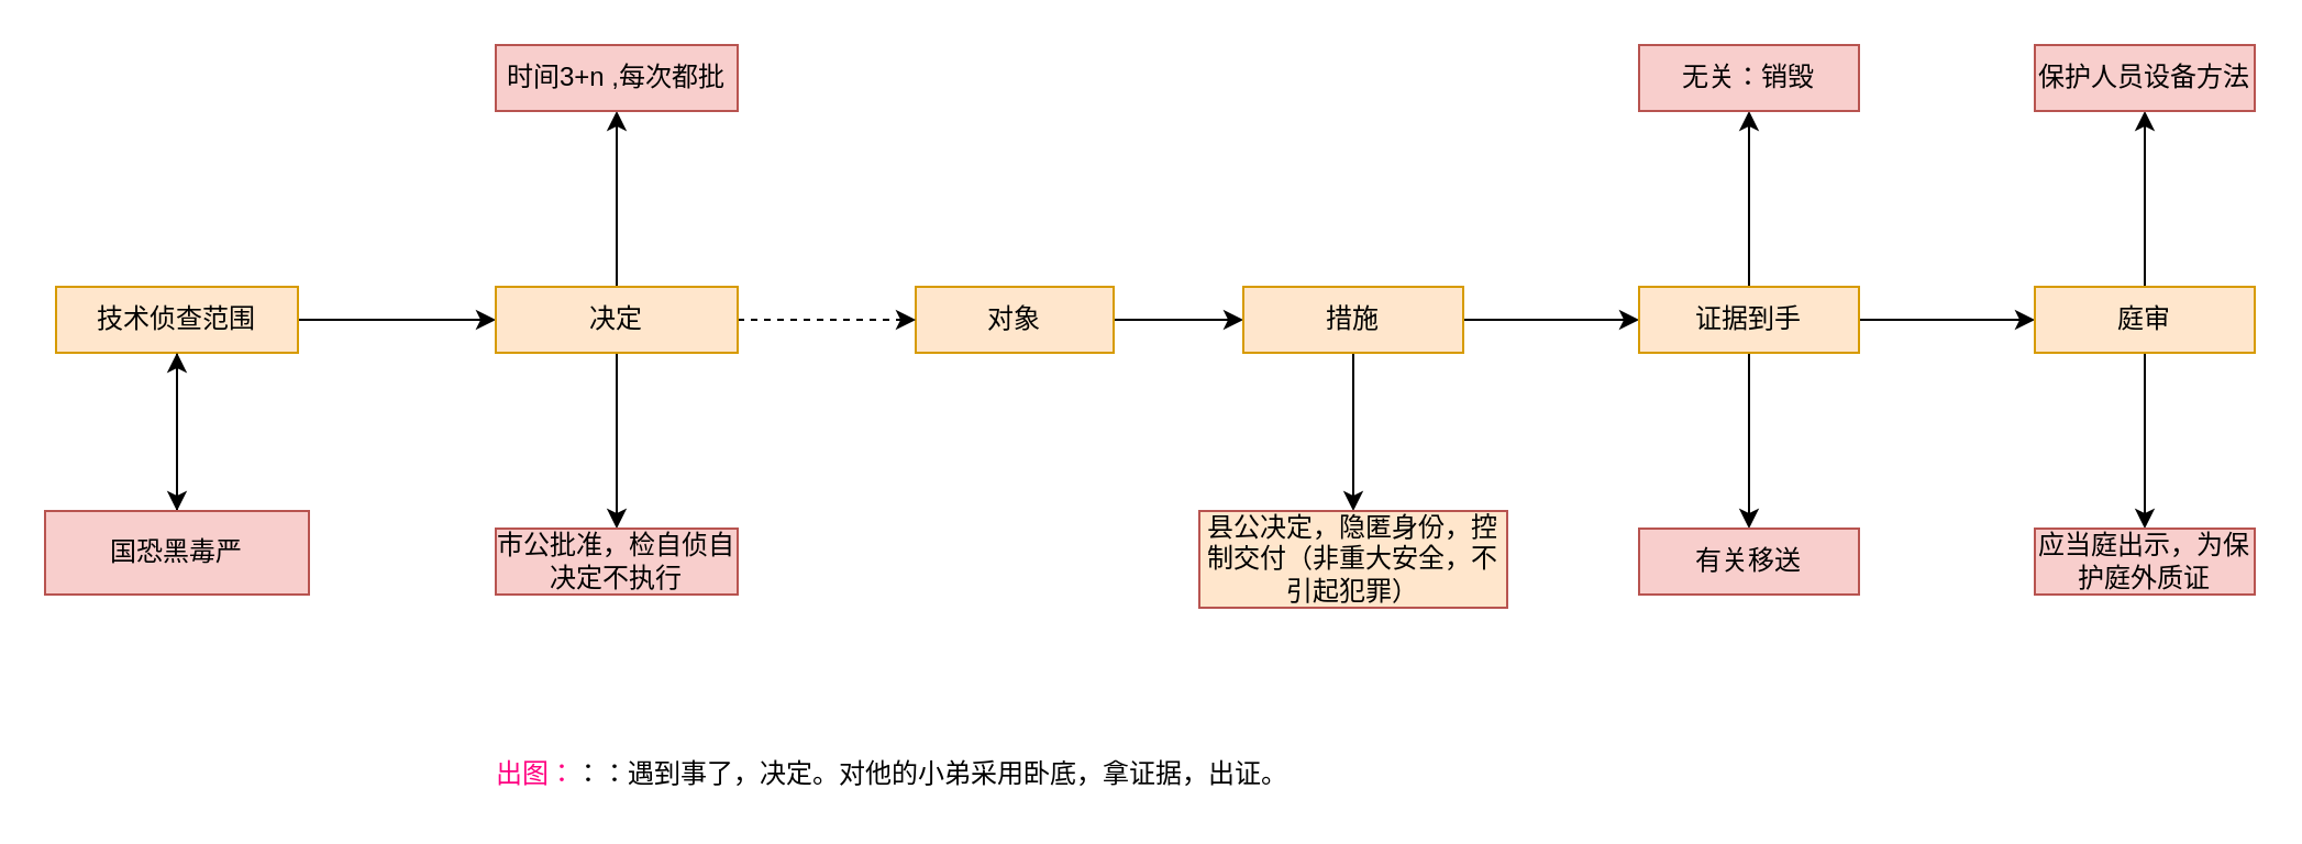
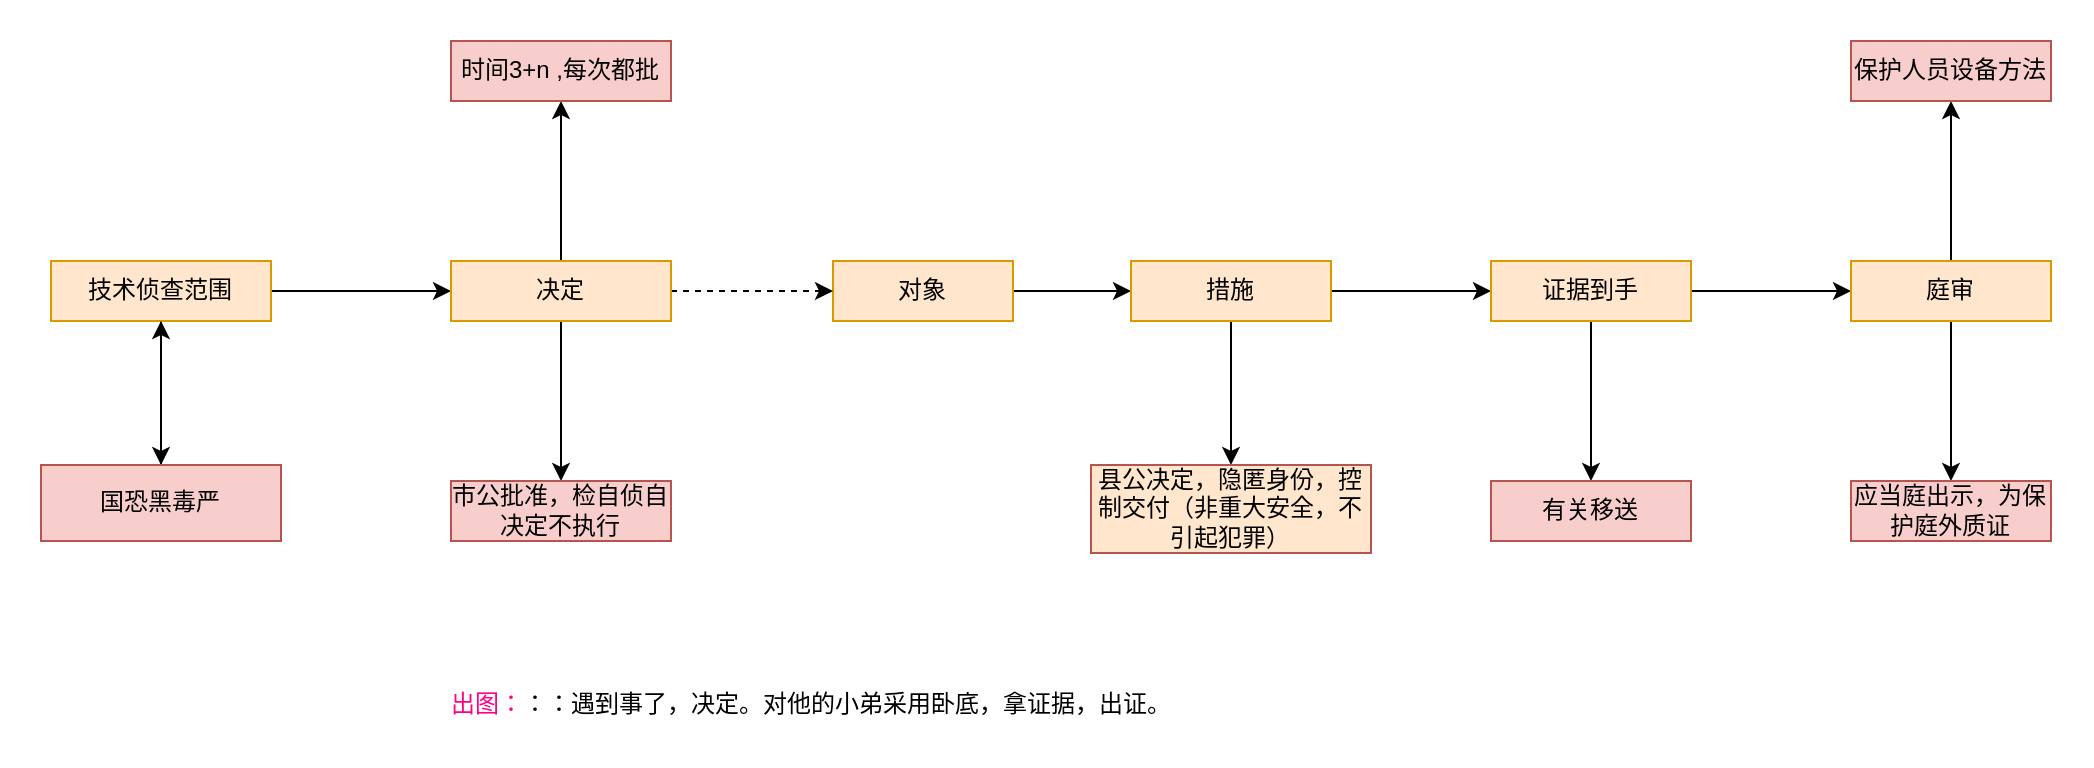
  <mxCell id="0" />
  <mxCell id="1" parent="0" />
  <mxCell id="2" value="" style="edgeStyle=orthogonalEdgeStyle;rounded=0;orthogonalLoop=1;jettySize=auto;html=1;" edge="1" parent="1" source="4" target="13"><mxGeometry relative="1" as="geometry" /></mxCell>
  <mxCell id="3" value="" style="edgeStyle=orthogonalEdgeStyle;rounded=0;orthogonalLoop=1;jettySize=auto;html=1;" edge="1" parent="1" source="4" target="15"><mxGeometry relative="1" as="geometry" /></mxCell>
  <mxCell id="4" value="技术侦查范围" style="rounded=0;whiteSpace=wrap;html=1;fillColor=#ffe6cc;strokeColor=#d79b00;" vertex="1" parent="1"><mxGeometry x="25" y="130" width="110" height="30" as="geometry" /></mxCell>
  <mxCell id="5" value="" style="edgeStyle=orthogonalEdgeStyle;rounded=0;orthogonalLoop=1;jettySize=auto;html=1;" edge="1" parent="1" source="6" target="9"><mxGeometry relative="1" as="geometry" /></mxCell>
  <mxCell id="6" value="对象" style="rounded=0;whiteSpace=wrap;html=1;fillColor=#ffe6cc;strokeColor=#d79b00;" vertex="1" parent="1"><mxGeometry x="416" y="130" width="90" height="30" as="geometry" /></mxCell>
  <mxCell id="7" value="" style="edgeStyle=orthogonalEdgeStyle;rounded=0;orthogonalLoop=1;jettySize=auto;html=1;" edge="1" parent="1" source="9" target="18"><mxGeometry relative="1" as="geometry" /></mxCell>
  <mxCell id="8" value="" style="edgeStyle=orthogonalEdgeStyle;rounded=0;orthogonalLoop=1;jettySize=auto;html=1;" edge="1" parent="1" source="9" target="22"><mxGeometry relative="1" as="geometry" /></mxCell>
  <mxCell id="9" value="措施" style="rounded=0;whiteSpace=wrap;html=1;fillColor=#ffe6cc;strokeColor=#d79b00;" vertex="1" parent="1"><mxGeometry x="565" y="130" width="100" height="30" as="geometry" /></mxCell>
  <mxCell id="10" style="edgeStyle=orthogonalEdgeStyle;rounded=0;orthogonalLoop=1;jettySize=auto;html=1;entryX=0;entryY=0.5;entryDx=0;entryDy=0;exitX=1;exitY=0.5;exitDx=0;exitDy=0;dashed=1;" edge="1" parent="1" source="13" target="6"><mxGeometry relative="1" as="geometry"><mxPoint x="335" y="160" as="sourcePoint" /><mxPoint x="428" y="164" as="targetPoint" /></mxGeometry></mxCell>
  <mxCell id="11" value="" style="edgeStyle=orthogonalEdgeStyle;rounded=0;orthogonalLoop=1;jettySize=auto;html=1;" edge="1" parent="1" source="13" target="16"><mxGeometry relative="1" as="geometry" /></mxCell>
  <mxCell id="12" value="" style="edgeStyle=orthogonalEdgeStyle;rounded=0;orthogonalLoop=1;jettySize=auto;html=1;" edge="1" parent="1" source="13" target="17"><mxGeometry relative="1" as="geometry" /></mxCell>
  <mxCell id="13" value="决定" style="rounded=0;whiteSpace=wrap;html=1;fillColor=#ffe6cc;strokeColor=#d79b00;" vertex="1" parent="1"><mxGeometry x="225" y="130" width="110" height="30" as="geometry" /></mxCell>
  <mxCell id="14" value="" style="edgeStyle=orthogonalEdgeStyle;rounded=0;orthogonalLoop=1;jettySize=auto;html=1;" edge="1" parent="1" source="15" target="4"><mxGeometry relative="1" as="geometry" /></mxCell>
  <mxCell id="15" value="国恐黑毒严" style="rounded=0;whiteSpace=wrap;html=1;fillColor=#f8cecc;strokeColor=#b85450;" vertex="1" parent="1"><mxGeometry x="20" y="232" width="120" height="38" as="geometry" /></mxCell>
  <mxCell id="16" value="市公批准，检自侦自决定不执行" style="rounded=0;whiteSpace=wrap;html=1;fillColor=#f8cecc;strokeColor=#b85450;" vertex="1" parent="1"><mxGeometry x="225" y="240" width="110" height="30" as="geometry" /></mxCell>
  <mxCell id="17" value="时间3+n ,每次都批" style="rounded=0;whiteSpace=wrap;html=1;fillColor=#f8cecc;strokeColor=#b85450;" vertex="1" parent="1"><mxGeometry x="225" y="20" width="110" height="30" as="geometry" /></mxCell>
  <mxCell id="18" value="县公决定，隐匿身份，控制交付（非重大安全，不引起犯罪）" style="rounded=0;whiteSpace=wrap;html=1;fillColor=#ffe6cc;strokeColor=#b85450;" vertex="1" parent="1"><mxGeometry x="545" y="232" width="140" height="44" as="geometry" /></mxCell>
  <mxCell id="19" value="" style="edgeStyle=orthogonalEdgeStyle;rounded=0;orthogonalLoop=1;jettySize=auto;html=1;" edge="1" parent="1" source="22" target="23"><mxGeometry relative="1" as="geometry" /></mxCell>
- <mxCell id="20" value="" style="edgeStyle=orthogonalEdgeStyle;rounded=0;orthogonalLoop=1;jettySize=auto;html=1;" edge="1" parent="1" source="22" target="24"><mxGeometry relative="1" as="geometry" /></mxCell>
  <mxCell id="21" value="" style="edgeStyle=orthogonalEdgeStyle;rounded=0;orthogonalLoop=1;jettySize=auto;html=1;" edge="1" parent="1" source="22" target="27"><mxGeometry relative="1" as="geometry" /></mxCell>
  <mxCell id="22" value="证据到手" style="rounded=0;whiteSpace=wrap;html=1;fillColor=#ffe6cc;strokeColor=#d79b00;" vertex="1" parent="1"><mxGeometry x="745" y="130" width="100" height="30" as="geometry" /></mxCell>
  <mxCell id="23" value="有关移送" style="rounded=0;whiteSpace=wrap;html=1;fillColor=#f8cecc;strokeColor=#b85450;" vertex="1" parent="1"><mxGeometry x="745" y="240" width="100" height="30" as="geometry" /></mxCell>
- <mxCell id="24" value="无关：销毁" style="rounded=0;whiteSpace=wrap;html=1;fillColor=#f8cecc;strokeColor=#b85450;" vertex="1" parent="1"><mxGeometry x="745" y="20" width="100" height="30" as="geometry" /></mxCell>
  <mxCell id="25" value="" style="edgeStyle=orthogonalEdgeStyle;rounded=0;orthogonalLoop=1;jettySize=auto;html=1;" edge="1" parent="1" source="27" target="28"><mxGeometry relative="1" as="geometry" /></mxCell>
  <mxCell id="26" value="" style="edgeStyle=orthogonalEdgeStyle;rounded=0;orthogonalLoop=1;jettySize=auto;html=1;" edge="1" parent="1" source="27" target="29"><mxGeometry relative="1" as="geometry" /></mxCell>
  <mxCell id="27" value="庭审" style="rounded=0;whiteSpace=wrap;html=1;fillColor=#ffe6cc;strokeColor=#d79b00;" vertex="1" parent="1"><mxGeometry x="925" y="130" width="100" height="30" as="geometry" /></mxCell>
  <mxCell id="28" value="应当庭出示，为保护庭外质证" style="rounded=0;whiteSpace=wrap;html=1;fillColor=#f8cecc;strokeColor=#b85450;" vertex="1" parent="1"><mxGeometry x="925" y="240" width="100" height="30" as="geometry" /></mxCell>
  <mxCell id="29" value="保护人员设备方法" style="rounded=0;whiteSpace=wrap;html=1;fillColor=#f8cecc;strokeColor=#b85450;" vertex="1" parent="1"><mxGeometry x="925" y="20" width="100" height="30" as="geometry" /></mxCell>
  <mxCell id="30" value="&lt;font color=&quot;#ff0080&quot;&gt;出图：&lt;/font&gt;：：遇到事了，决定。对他的小弟采用卧底，拿证据，出证。" style="text;html=1;align=center;verticalAlign=middle;resizable=0;points=[];autosize=1;strokeColor=none;fillColor=none;" vertex="1" parent="1"><mxGeometry x="215" y="342" width="380" height="20" as="geometry" /></mxCell>
